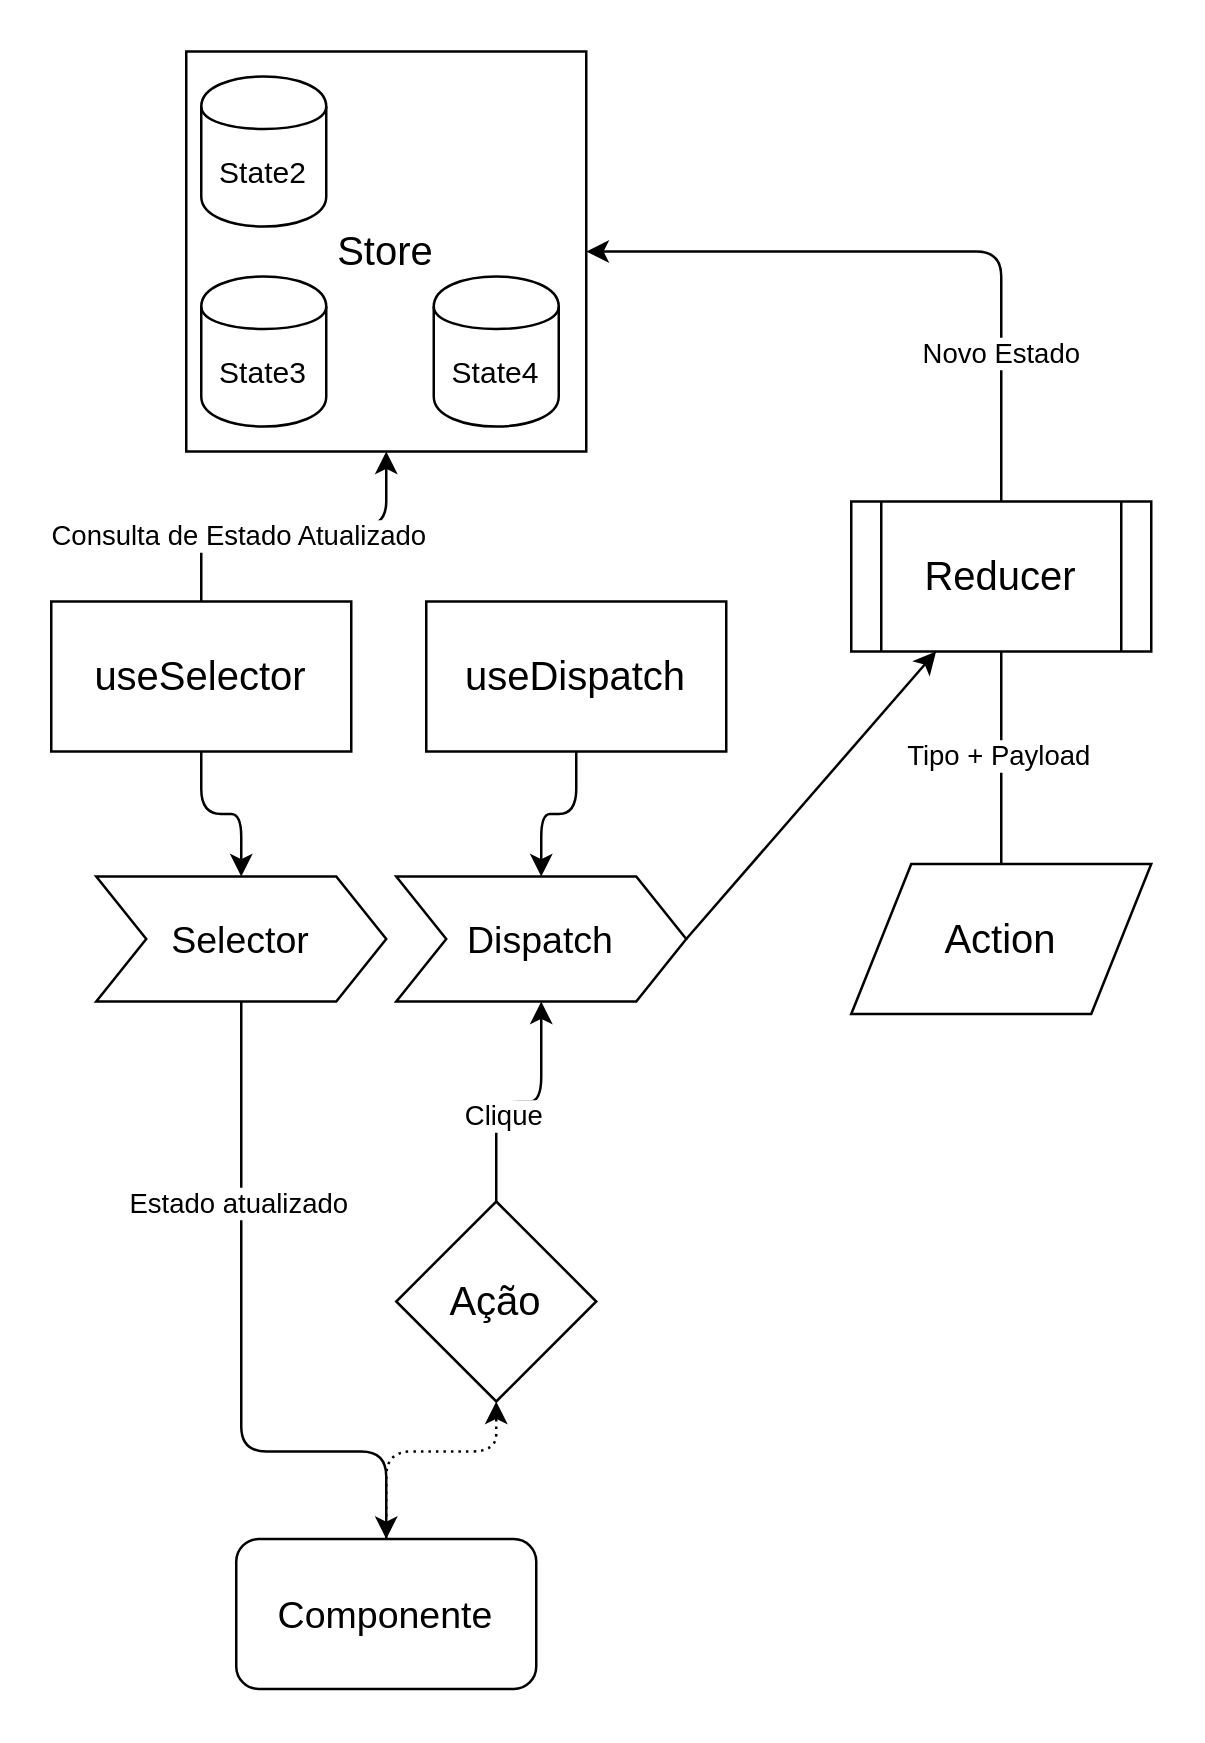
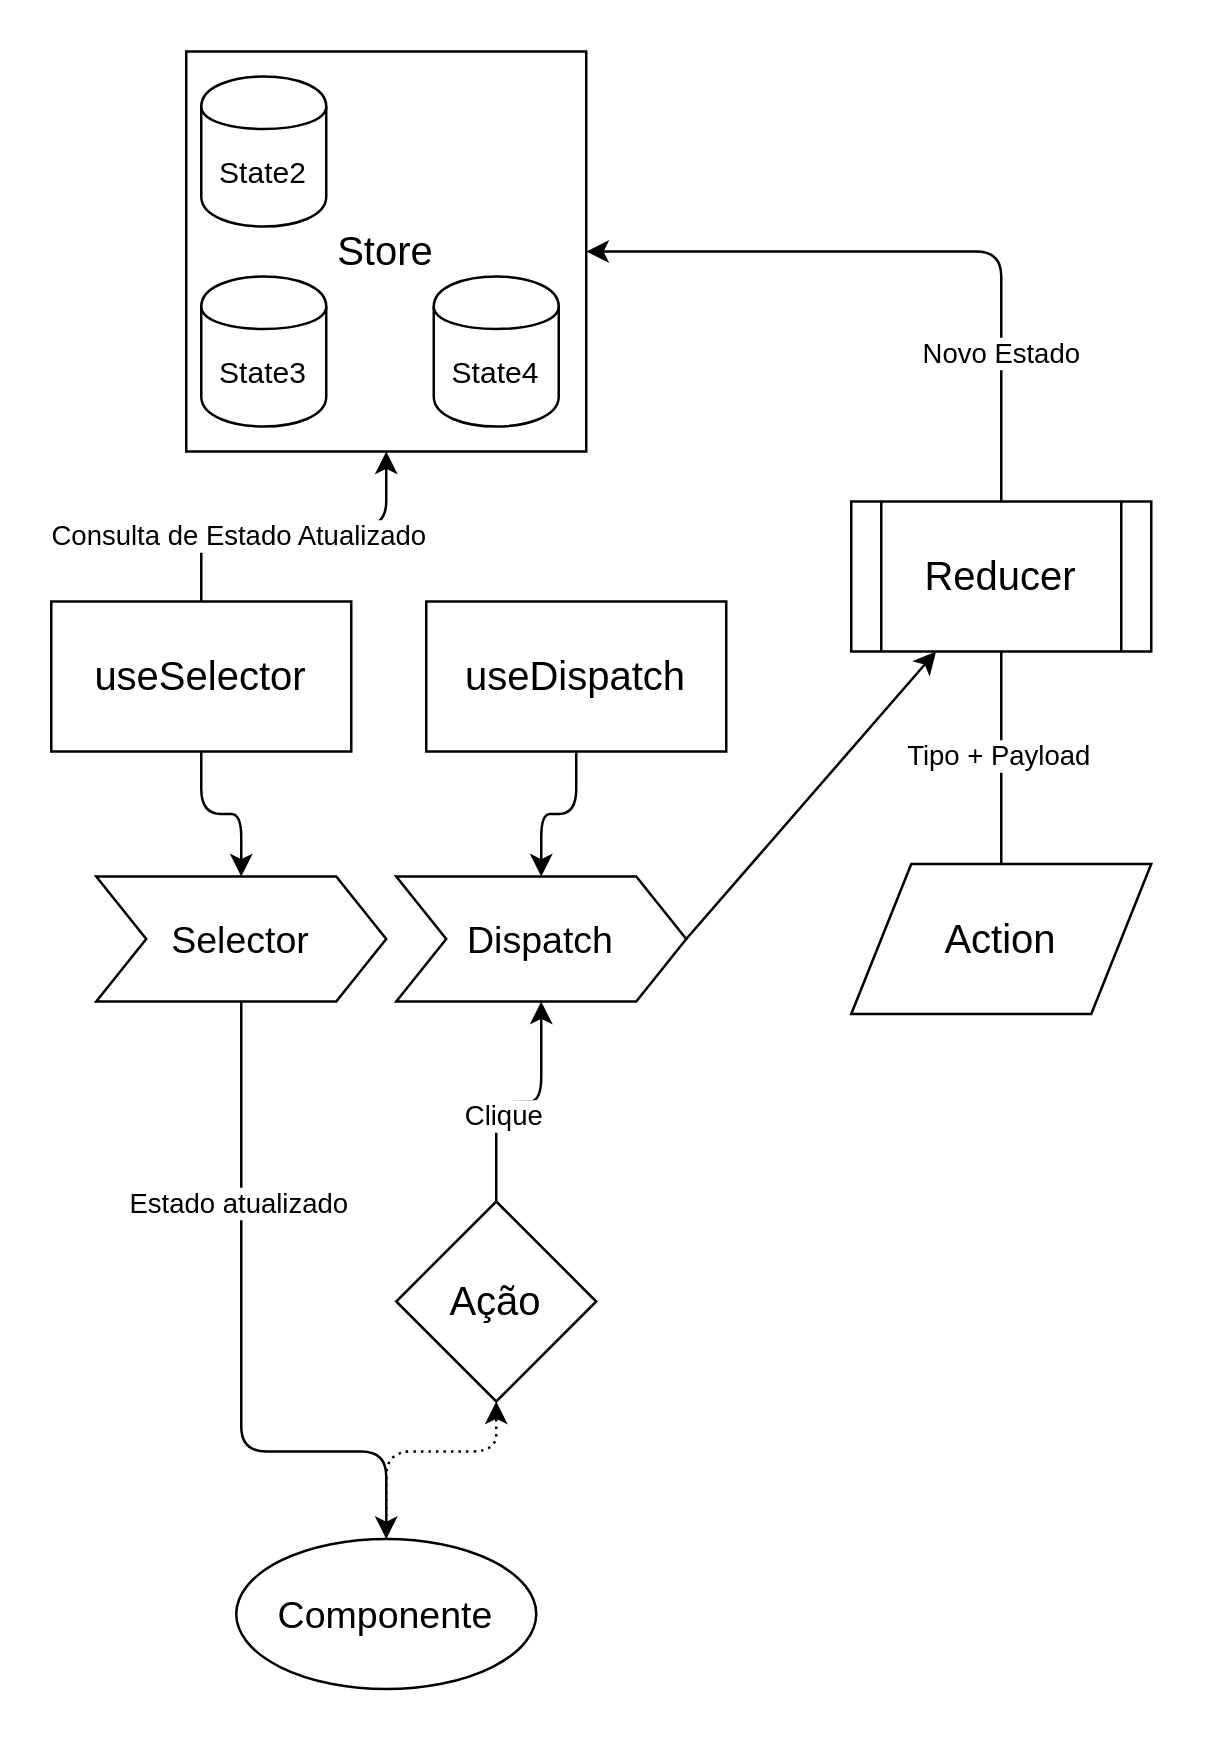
  <mxCell id="0" />
  <mxCell id="1" parent="0" />
- <mxCell id="2" value="&lt;font style=&quot;font-size: 15px&quot;&gt;Componente&lt;/font&gt;" style="rounded=1;whiteSpace=wrap;html=1;" vertex="1" parent="1"><mxGeometry x="94" y="615" width="120" height="60" as="geometry" /></mxCell>
+ <mxCell id="2" value="&lt;font style=&quot;font-size: 15px&quot;&gt;Componente&lt;/font&gt;" style="ellipse;whiteSpace=wrap;html=1;" vertex="1" parent="1"><mxGeometry x="94" y="615" width="120" height="60" as="geometry" /></mxCell>
  <mxCell id="3" value="&lt;font style=&quot;font-size: 16px&quot;&gt;Store&lt;/font&gt;" style="whiteSpace=wrap;html=1;aspect=fixed;" vertex="1" parent="1"><mxGeometry x="74" y="20" width="160" height="160" as="geometry" /></mxCell>
  <mxCell id="4" value="" style="endArrow=classic;html=1;exitX=0.5;exitY=0;exitDx=0;exitDy=0;entryX=0.5;entryY=1;entryDx=0;entryDy=0;edgeStyle=orthogonalEdgeStyle;dashed=1;dashPattern=1 2;" edge="1" parent="1" source="2" target="5"><mxGeometry width="50" height="50" relative="1" as="geometry"><mxPoint x="130" y="470" as="sourcePoint" /><mxPoint x="194" y="473" as="targetPoint" /><Array as="points"><mxPoint x="154" y="580" /><mxPoint x="198" y="580" /></Array></mxGeometry></mxCell>
  <mxCell id="5" value="&lt;font style=&quot;font-size: 16px&quot;&gt;Ação&lt;/font&gt;" style="rhombus;whiteSpace=wrap;html=1;" vertex="1" parent="1"><mxGeometry x="158" y="480" width="80" height="80" as="geometry" /></mxCell>
  <mxCell id="6" value="&lt;font style=&quot;font-size: 15px&quot;&gt;Dispatch&lt;/font&gt;" style="shape=step;perimeter=stepPerimeter;whiteSpace=wrap;html=1;fixedSize=1;" vertex="1" parent="1"><mxGeometry x="158" y="350" width="116" height="50" as="geometry" /></mxCell>
  <mxCell id="7" value="&lt;font style=&quot;font-size: 15px&quot;&gt;Selector&lt;/font&gt;" style="shape=step;perimeter=stepPerimeter;whiteSpace=wrap;html=1;fixedSize=1;" vertex="1" parent="1"><mxGeometry x="38" y="350" width="116" height="50" as="geometry" /></mxCell>
  <mxCell id="8" value="" style="endArrow=classic;html=1;exitX=0.5;exitY=0;exitDx=0;exitDy=0;entryX=0.5;entryY=1;entryDx=0;entryDy=0;edgeStyle=orthogonalEdgeStyle;" edge="1" parent="1" source="5" target="6"><mxGeometry width="50" height="50" relative="1" as="geometry"><mxPoint x="130" y="420" as="sourcePoint" /><mxPoint x="180" y="370" as="targetPoint" /></mxGeometry></mxCell>
  <mxCell id="9" value="Clique" style="edgeLabel;html=1;align=center;verticalAlign=middle;resizable=0;points=[];" vertex="1" connectable="0" parent="8"><mxGeometry x="-0.292" y="-2" relative="1" as="geometry"><mxPoint as="offset" /></mxGeometry></mxCell>
  <mxCell id="10" value="&lt;font style=&quot;font-size: 16px&quot;&gt;useDispatch&lt;/font&gt;" style="rounded=0;whiteSpace=wrap;html=1;" vertex="1" parent="1"><mxGeometry x="170" y="240" width="120" height="60" as="geometry" /></mxCell>
  <mxCell id="11" value="&lt;font style=&quot;font-size: 16px&quot;&gt;useSelector&lt;/font&gt;" style="rounded=0;whiteSpace=wrap;html=1;" vertex="1" parent="1"><mxGeometry x="20" y="240" width="120" height="60" as="geometry" /></mxCell>
  <mxCell id="12" value="" style="endArrow=classic;html=1;exitX=0.5;exitY=1;exitDx=0;exitDy=0;entryX=0.5;entryY=0;entryDx=0;entryDy=0;edgeStyle=orthogonalEdgeStyle;" edge="1" parent="1" source="10" target="6"><mxGeometry width="50" height="50" relative="1" as="geometry"><mxPoint x="130" y="260" as="sourcePoint" /><mxPoint x="180" y="210" as="targetPoint" /></mxGeometry></mxCell>
  <mxCell id="13" value="" style="endArrow=classic;html=1;exitX=0.5;exitY=0;exitDx=0;exitDy=0;entryX=0.5;entryY=1;entryDx=0;entryDy=0;edgeStyle=orthogonalEdgeStyle;" edge="1" parent="1" source="11" target="3"><mxGeometry width="50" height="50" relative="1" as="geometry"><mxPoint x="130" y="260" as="sourcePoint" /><mxPoint x="180" y="210" as="targetPoint" /></mxGeometry></mxCell>
  <mxCell id="14" value="Consulta de Estado Atualizado" style="edgeLabel;html=1;align=center;verticalAlign=middle;resizable=0;points=[];" vertex="1" connectable="0" parent="13"><mxGeometry x="-0.597" y="-14" relative="1" as="geometry"><mxPoint as="offset" /></mxGeometry></mxCell>
  <mxCell id="15" value="" style="endArrow=classic;html=1;exitX=0.5;exitY=1;exitDx=0;exitDy=0;entryX=0.5;entryY=0;entryDx=0;entryDy=0;edgeStyle=orthogonalEdgeStyle;" edge="1" parent="1" source="11" target="7"><mxGeometry width="50" height="50" relative="1" as="geometry"><mxPoint x="130" y="260" as="sourcePoint" /><mxPoint x="180" y="210" as="targetPoint" /></mxGeometry></mxCell>
  <mxCell id="16" value="" style="endArrow=classic;html=1;exitX=0.5;exitY=1;exitDx=0;exitDy=0;edgeStyle=orthogonalEdgeStyle;entryX=0.5;entryY=0;entryDx=0;entryDy=0;" edge="1" parent="1" source="7" target="2"><mxGeometry width="50" height="50" relative="1" as="geometry"><mxPoint x="130" y="260" as="sourcePoint" /><mxPoint x="96" y="530" as="targetPoint" /><Array as="points"><mxPoint x="96" y="580" /><mxPoint x="154" y="580" /></Array></mxGeometry></mxCell>
  <mxCell id="17" value="Estado atualizado" style="edgeLabel;html=1;align=center;verticalAlign=middle;resizable=0;points=[];" vertex="1" connectable="0" parent="16"><mxGeometry x="-0.494" y="-2" relative="1" as="geometry"><mxPoint y="11" as="offset" /></mxGeometry></mxCell>
  <mxCell id="18" value="&lt;font style=&quot;font-size: 16px&quot;&gt;Action&lt;/font&gt;" style="shape=parallelogram;perimeter=parallelogramPerimeter;whiteSpace=wrap;html=1;" vertex="1" parent="1"><mxGeometry x="340" y="345" width="120" height="60" as="geometry" /></mxCell>
  <mxCell id="19" value="" style="endArrow=classic;html=1;exitX=1;exitY=0.5;exitDx=0;exitDy=0;" edge="1" parent="1" source="6" target="26"><mxGeometry width="50" height="50" relative="1" as="geometry"><mxPoint x="130" y="370" as="sourcePoint" /><mxPoint x="180" y="320" as="targetPoint" /></mxGeometry></mxCell>
  <mxCell id="20" value="" style="endArrow=classic;html=1;exitX=0.5;exitY=0;exitDx=0;exitDy=0;entryX=1;entryY=0.5;entryDx=0;entryDy=0;edgeStyle=orthogonalEdgeStyle;" edge="1" parent="1" source="18" target="3"><mxGeometry width="50" height="50" relative="1" as="geometry"><mxPoint x="400" y="300" as="sourcePoint" /><mxPoint x="450" y="250" as="targetPoint" /></mxGeometry></mxCell>
  <mxCell id="21" value="Tipo + Payload" style="edgeLabel;html=1;align=center;verticalAlign=middle;resizable=0;points=[];" vertex="1" connectable="0" parent="20"><mxGeometry x="-0.786" y="2" relative="1" as="geometry"><mxPoint as="offset" /></mxGeometry></mxCell>
  <mxCell id="22" value="Novo Estado" style="edgeLabel;html=1;align=center;verticalAlign=middle;resizable=0;points=[];" vertex="1" connectable="0" parent="20"><mxGeometry x="-0.002" y="1" relative="1" as="geometry"><mxPoint as="offset" /></mxGeometry></mxCell>
  <mxCell id="23" value="State2" style="shape=cylinder;whiteSpace=wrap;html=1;boundedLbl=1;backgroundOutline=1;" vertex="1" parent="1"><mxGeometry x="80" y="30" width="50" height="60" as="geometry" /></mxCell>
  <mxCell id="24" value="State3&lt;br&gt;" style="shape=cylinder;whiteSpace=wrap;html=1;boundedLbl=1;backgroundOutline=1;" vertex="1" parent="1"><mxGeometry x="80" y="110" width="50" height="60" as="geometry" /></mxCell>
  <mxCell id="25" value="State4" style="shape=cylinder;whiteSpace=wrap;html=1;boundedLbl=1;backgroundOutline=1;" vertex="1" parent="1"><mxGeometry x="173" y="110" width="50" height="60" as="geometry" /></mxCell>
  <mxCell id="26" value="&lt;font style=&quot;font-size: 16px&quot;&gt;Reducer&lt;/font&gt;" style="shape=process;whiteSpace=wrap;html=1;backgroundOutline=1;" vertex="1" parent="1"><mxGeometry x="340" y="200" width="120" height="60" as="geometry" /></mxCell>
